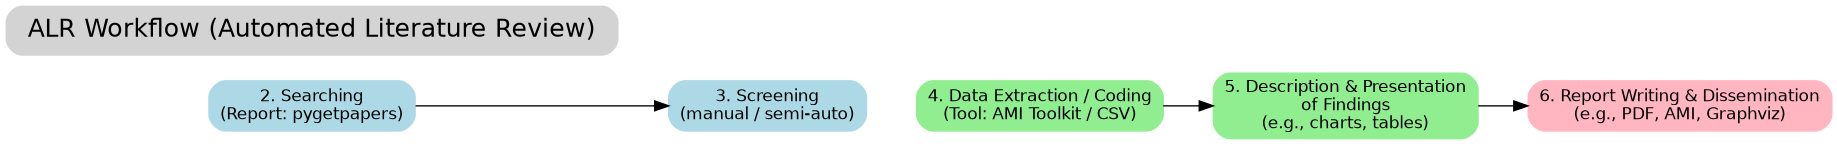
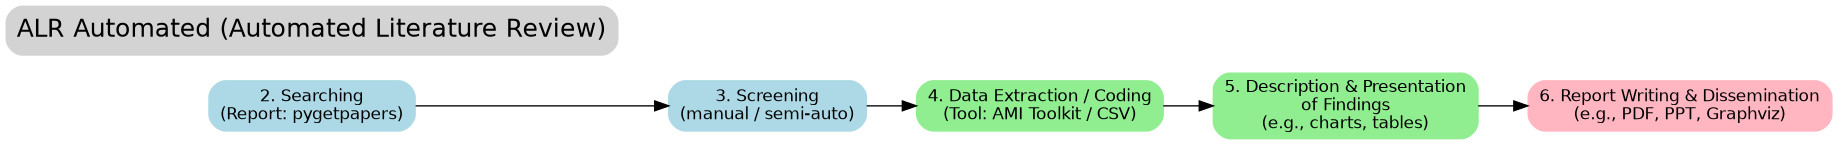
  digraph {
    bgcolor=white
    rankdir=LR
    node [color=lightblue fillcolor=lightblue fontname=Helvetica fontsize=12 shape=box style="filled,rounded"]
    n1 [label="2. Searching\n(Report: pygetpapers)"]
    n2 [label="3. Screening\n(manual / semi-auto)"]
    n3 [color=lightgreen fillcolor=lightgreen label="4. Data Extraction / Coding\n(Tool: AMI Toolkit / CSV)"]
    n4 [color=lightgreen fillcolor=lightgreen label="5. Description & Presentation\nof Findings\n(e.g., charts, tables)"]
-   n5 [color=lightpink fillcolor=lightpink label="6. Report Writing & Dissemination\n(e.g., PDF, AMI, Graphviz)"]
-   n6 [fontcolor=black fontsize=18 label="ALR Workflow (Automated Literature Review)" shape=plaintext color="" fillcolor=""]
+   n5 [color=lightpink fillcolor=lightpink label="6. Report Writing & Dissemination\n(e.g., PDF, PPT, Graphviz)"]
+   n6 [fontcolor=black fontsize=18 label="ALR Automated (Automated Literature Review)" shape=plaintext color="" fillcolor=""]
    n1 -> n2
+   n2 -> n3
    n3 -> n4
    n4 -> n5
  }
